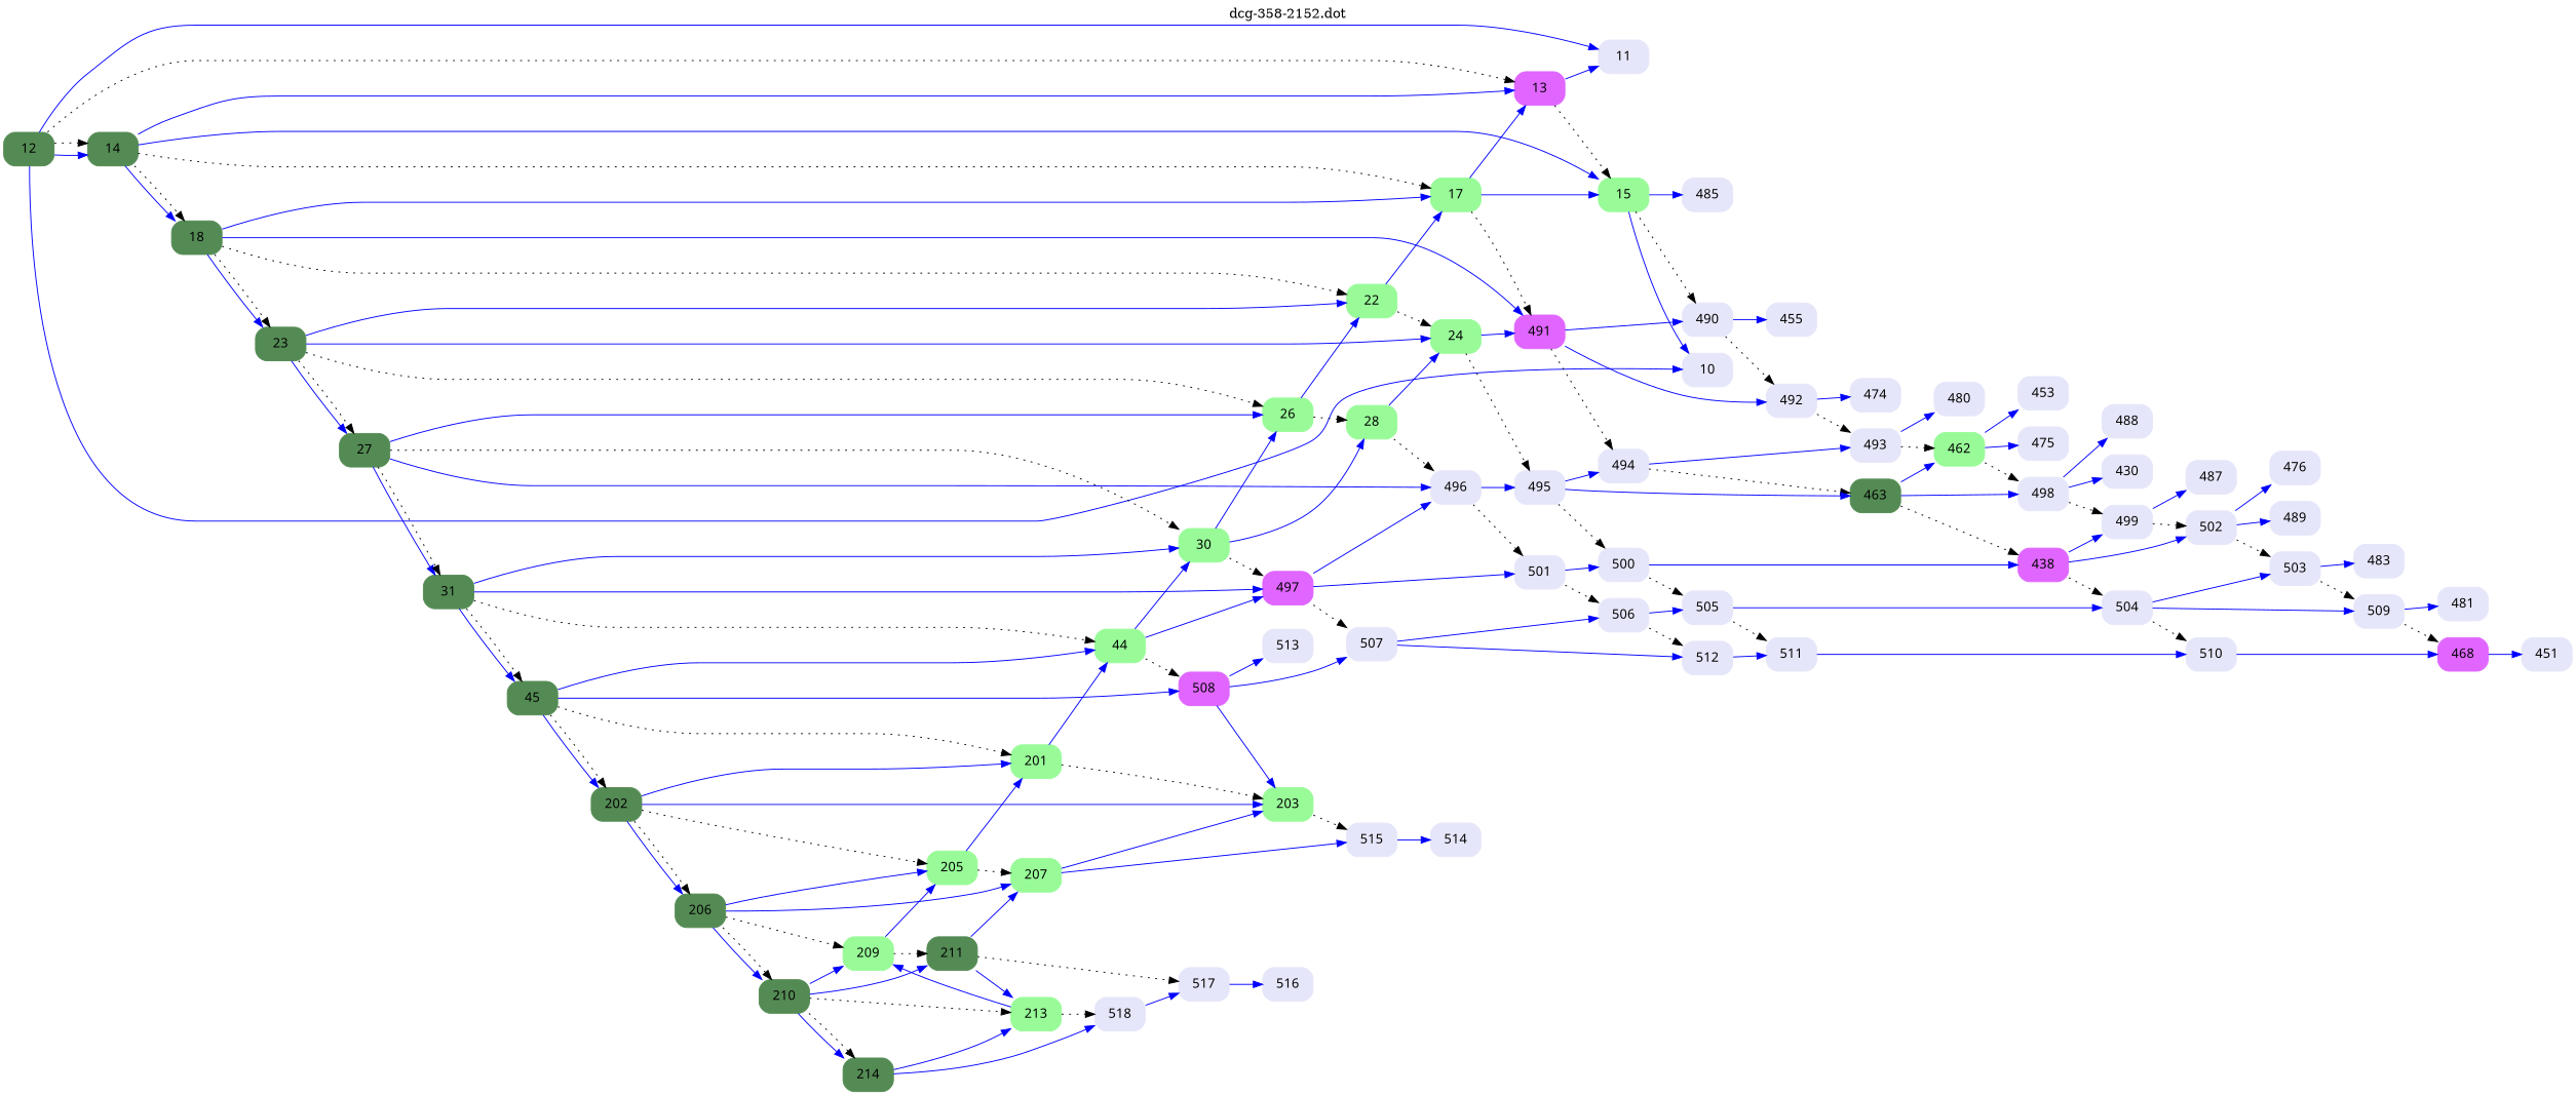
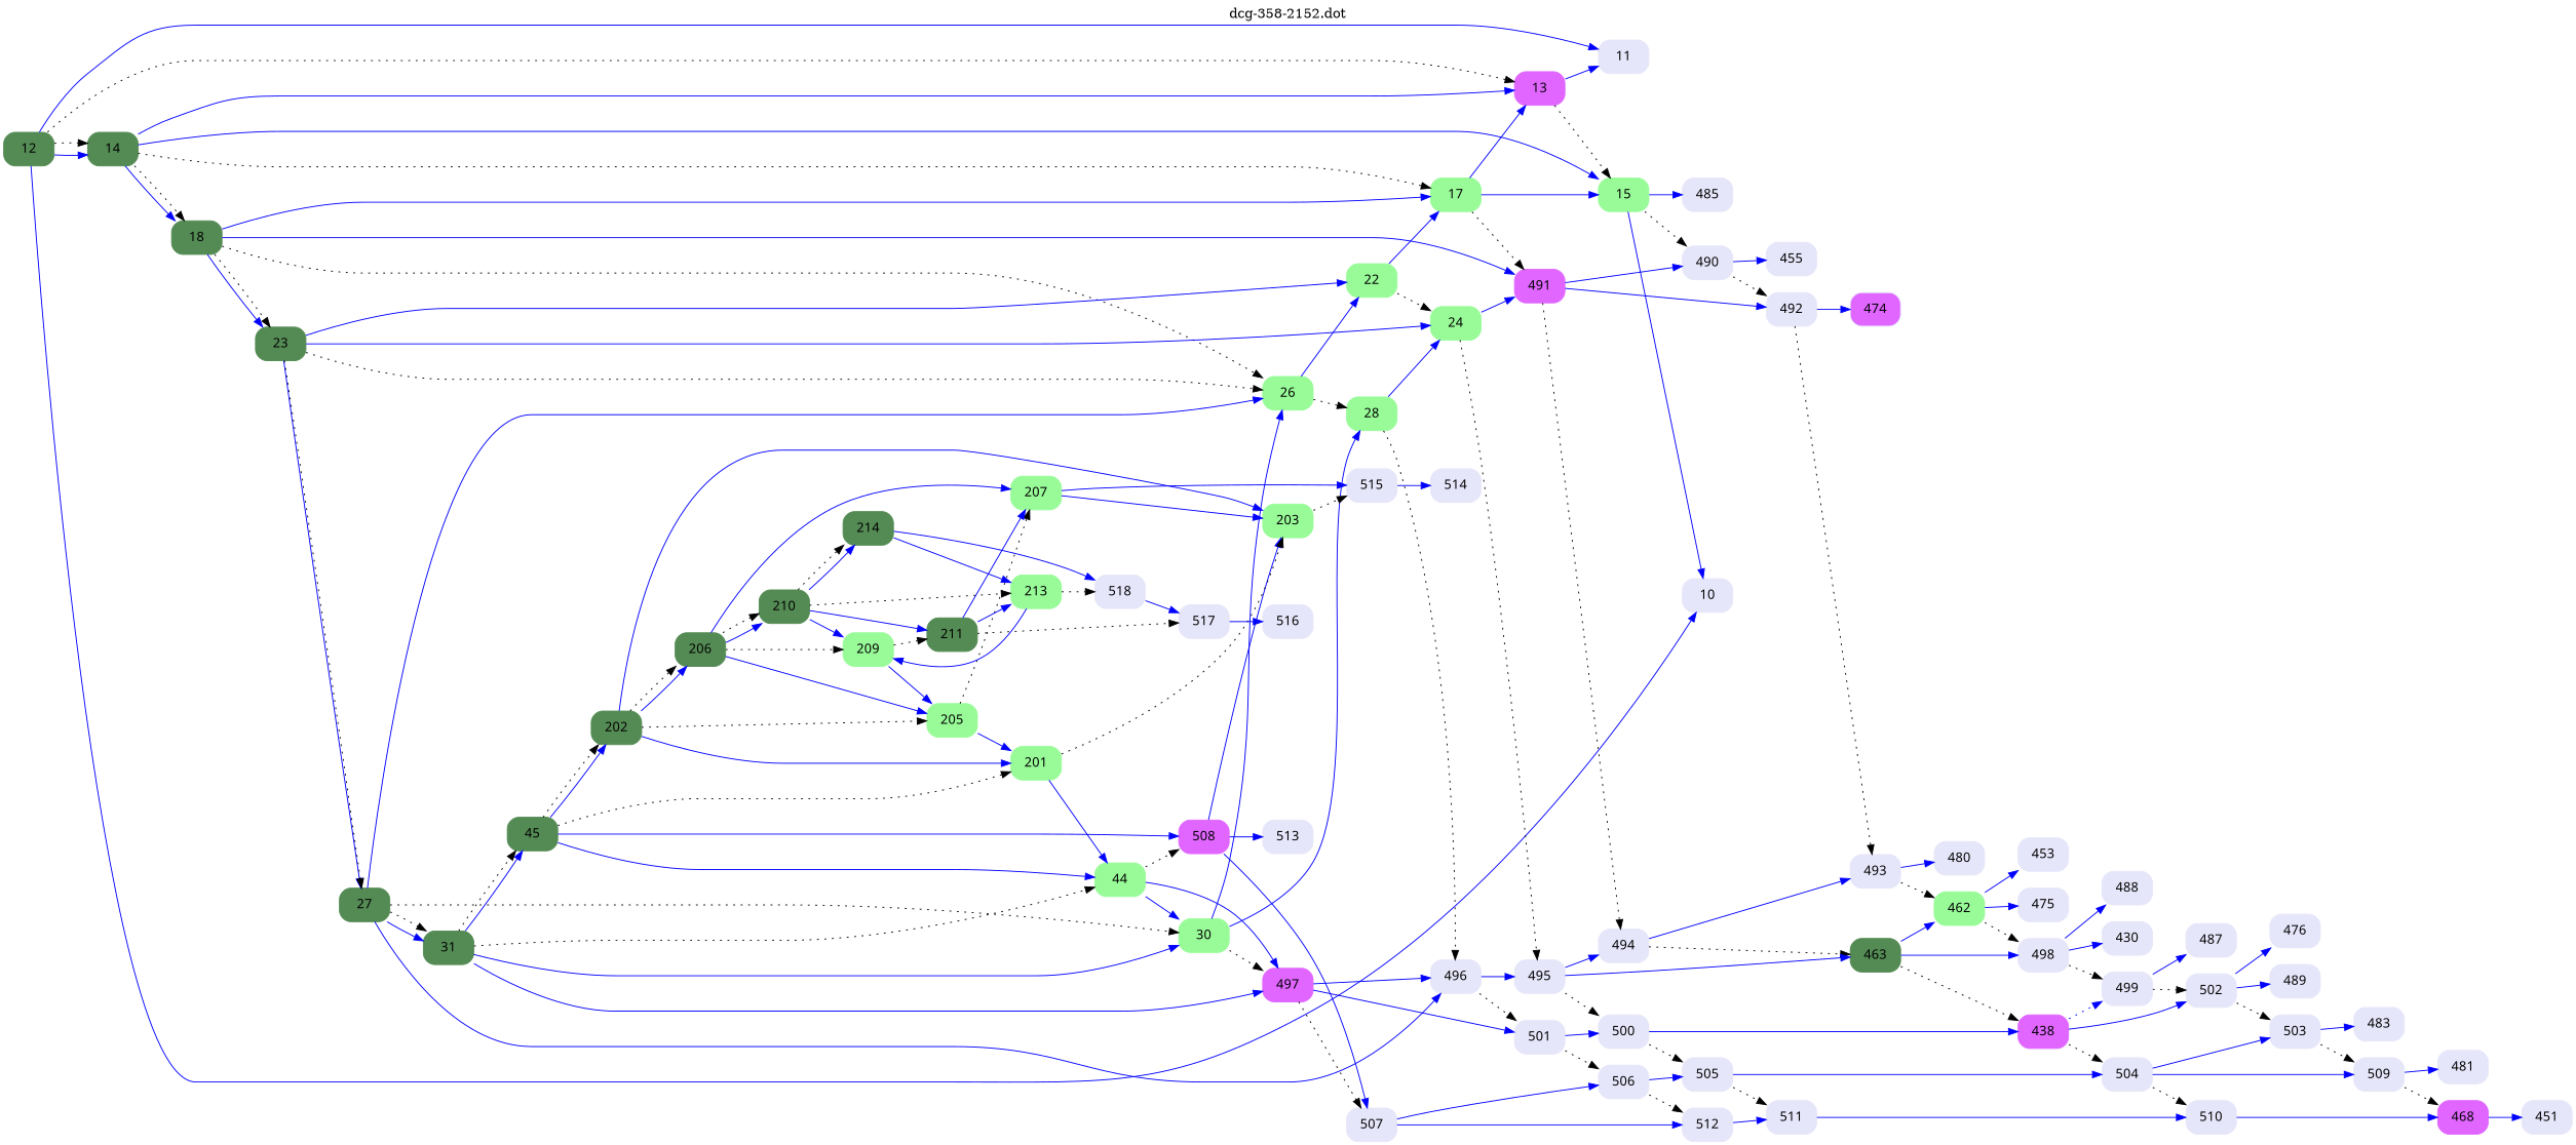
  digraph {
    label="dcg-358-2152.dot"
    labelloc=t
    rankdir=LR
    node [color=lavender fontname="sans-serif" shape=box style="rounded,filled"]
    edge [color=blue penwidth=1]
    n1 [color=palegreen4 label=12]
    n2 [label=11]
    n3 [label=10]
    n4 [color=palegreen4 label=14]
    n5 [color=mediumorchid1 label=13]
    n6 [color=palegreen label=15]
    n7 [color=palegreen4 label=18]
    n8 [color=palegreen label=17]
    n9 [label=490]
    n10 [label=485]
    n11 [color=mediumorchid1 label=491]
    n12 [color=palegreen4 label=23]
    n13 [color=palegreen label=22]
    n14 [label=492]
    n15 [label=455]
    n16 [label=494]
    n17 [color=palegreen label=24]
    n18 [color=palegreen4 label=27]
    n19 [color=palegreen label=26]
    n20 [color=palegreen4 label=463]
    n21 [label=493]
-   n22 [label=474]
+   n22 [label=474 fillcolor=mediumorchid1]
    n23 [label=495]
    n24 [color=palegreen4 label=31]
    n25 [color=palegreen label=30]
    n26 [label=496]
    n27 [color=palegreen label=28]
    n28 [label=500]
    n29 [color=mediumorchid1 label=497]
    n30 [color=palegreen4 label=45]
    n31 [color=palegreen label=44]
    n32 [label=501]
    n33 [label=507]
    n34 [color=mediumorchid1 label=508]
    n35 [color=palegreen4 label=202]
    n36 [color=palegreen label=201]
    n37 [label=506]
    n38 [label=512]
    n39 [label=513]
    n40 [color=palegreen label=203]
    n41 [color=palegreen4 label=206]
    n42 [color=palegreen label=205]
    n43 [label=515]
    n44 [color=palegreen label=207]
    n45 [color=palegreen4 label=210]
    n46 [color=palegreen label=209]
    n47 [label=514]
    n48 [color=palegreen4 label=211]
    n49 [color=palegreen4 label=214]
    n50 [color=palegreen label=213]
    n51 [label=517]
    n52 [label=518]
    n53 [label=516]
    n54 [label=505]
    n55 [label=511]
    n56 [label=504]
    n57 [label=510]
    n58 [color=mediumorchid1 label=468]
    n59 [label=451]
    n60 [label=503]
    n61 [label=509]
    n62 [label=483]
    n63 [label=481]
    n64 [color=mediumorchid1 label=438]
    n65 [label=499]
    n66 [label=502]
    n67 [label=487]
    n68 [label=489]
    n69 [label=476]
    n70 [color=palegreen label=462]
    n71 [label=498]
    n72 [label=480]
    n73 [label=453]
    n74 [label=475]
    n75 [label=488]
    n76 [label=430]
    n1 -> n2
    n1 -> n3
    n1 -> n4
    n1 -> n4 [style=dotted color="" penwidth=""]
    n1 -> n5 [style=dotted color="" penwidth=""]
    n4 -> n5
    n4 -> n6
    n4 -> n7
    n4 -> n7 [style=dotted color="" penwidth=""]
    n4 -> n8 [style=dotted color="" penwidth=""]
    n5 -> n2
    n5 -> n6 [style=dotted color="" penwidth=""]
    n6 -> n3
    n6 -> n9 [style=dotted color="" penwidth=""]
    n6 -> n10
    n7 -> n8
    n7 -> n11
    n7 -> n12
    n7 -> n12 [style=dotted color="" penwidth=""]
-   n7 -> n13 [style=dotted color="" penwidth=""]
+   n7 -> n19 [style=dotted color="" penwidth=""]
    n8 -> n5
    n8 -> n6
    n8 -> n11 [style=dotted color="" penwidth=""]
    n9 -> n14 [style=dotted color="" penwidth=""]
    n9 -> n15
    n11 -> n9
    n11 -> n14
    n11 -> n16 [style=dotted color="" penwidth=""]
    n12 -> n13
    n12 -> n17
    n12 -> n18
    n12 -> n18 [style=dotted color="" penwidth=""]
    n12 -> n19 [style=dotted color="" penwidth=""]
    n13 -> n8
    n13 -> n17 [style=dotted color="" penwidth=""]
    n14 -> n21 [style=dotted color="" penwidth=""]
    n14 -> n22
    n16 -> n20 [style=dotted color="" penwidth=""]
    n16 -> n21
    n17 -> n11
    n17 -> n23 [style=dotted color="" penwidth=""]
    n18 -> n19
    n18 -> n24
    n18 -> n24 [style=dotted color="" penwidth=""]
    n18 -> n25 [style=dotted color="" penwidth=""]
    n18 -> n26
    n19 -> n13
    n19 -> n27 [style=dotted color="" penwidth=""]
    n20 -> n64 [style=dotted color="" penwidth=""]
    n20 -> n70
    n20 -> n71
    n21 -> n70 [style=dotted color="" penwidth=""]
    n21 -> n72
    n23 -> n16
    n23 -> n20
    n23 -> n28 [style=dotted color="" penwidth=""]
    n24 -> n25
    n24 -> n29
    n24 -> n30
    n24 -> n30 [style=dotted color="" penwidth=""]
    n24 -> n31 [style=dotted color="" penwidth=""]
    n25 -> n19
    n25 -> n27
    n25 -> n29 [style=dotted color="" penwidth=""]
    n26 -> n23
    n26 -> n32 [style=dotted color="" penwidth=""]
    n27 -> n17
    n27 -> n26 [style=dotted color="" penwidth=""]
    n28 -> n54 [style=dotted color="" penwidth=""]
    n28 -> n64
    n29 -> n26
    n29 -> n32
    n29 -> n33 [style=dotted color="" penwidth=""]
    n30 -> n31
    n30 -> n34
    n30 -> n35
    n30 -> n35 [style=dotted color="" penwidth=""]
    n30 -> n36 [style=dotted color="" penwidth=""]
    n31 -> n25
    n31 -> n29
    n31 -> n34 [style=dotted color="" penwidth=""]
    n32 -> n28
    n32 -> n37 [style=dotted color="" penwidth=""]
    n33 -> n37
    n33 -> n38
    n34 -> n33
    n34 -> n39
    n34 -> n40
    n35 -> n36
    n35 -> n40
    n35 -> n41
    n35 -> n41 [style=dotted color="" penwidth=""]
    n35 -> n42 [style=dotted color="" penwidth=""]
    n36 -> n31
    n36 -> n40 [style=dotted color="" penwidth=""]
    n37 -> n38 [style=dotted color="" penwidth=""]
    n37 -> n54
    n38 -> n55
    n40 -> n43 [style=dotted color="" penwidth=""]
    n41 -> n42
    n41 -> n44
    n41 -> n45
    n41 -> n45 [style=dotted color="" penwidth=""]
    n41 -> n46 [style=dotted color="" penwidth=""]
    n42 -> n36
    n42 -> n44 [style=dotted color="" penwidth=""]
    n43 -> n47
    n44 -> n40
    n44 -> n43
    n45 -> n46
    n45 -> n48
    n45 -> n49
    n45 -> n49 [style=dotted color="" penwidth=""]
    n45 -> n50 [style=dotted color="" penwidth=""]
    n46 -> n42
    n46 -> n48 [style=dotted color="" penwidth=""]
    n48 -> n44
    n48 -> n50
    n48 -> n51 [style=dotted color="" penwidth=""]
    n49 -> n50
    n49 -> n52
    n50 -> n46
    n50 -> n52 [style=dotted color="" penwidth=""]
    n51 -> n53
    n52 -> n51
    n54 -> n55 [style=dotted color="" penwidth=""]
    n54 -> n56
    n55 -> n57
    n56 -> n57 [style=dotted color="" penwidth=""]
    n56 -> n60
    n56 -> n61
    n57 -> n58
    n58 -> n59
    n60 -> n61 [style=dotted color="" penwidth=""]
    n60 -> n62
    n61 -> n58 [style=dotted color="" penwidth=""]
    n61 -> n63
    n64 -> n56 [style=dotted color="" penwidth=""]
-   n64 -> n65
+   n64 -> n65 [style=dotted]
    n64 -> n66
    n65 -> n66 [style=dotted color="" penwidth=""]
    n65 -> n67
    n66 -> n60 [style=dotted color="" penwidth=""]
    n66 -> n68
    n66 -> n69
    n70 -> n71 [style=dotted color="" penwidth=""]
    n70 -> n73
    n70 -> n74
    n71 -> n65 [style=dotted color="" penwidth=""]
    n71 -> n75
    n71 -> n76
  }
